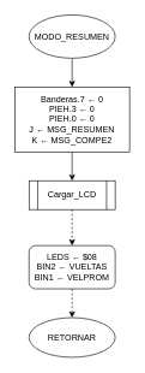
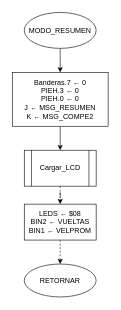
  <mxCell id="0" />
  <mxCell id="1" parent="0" />
  <mxCell id="2" value="" style="edgeStyle=orthogonalEdgeStyle;rounded=0;orthogonalLoop=1;jettySize=auto;html=1;" edge="1" parent="1" source="3" target="5"><mxGeometry relative="1" as="geometry" /></mxCell>
  <mxCell id="3" value="MODO_RESUMEN" style="ellipse;whiteSpace=wrap;html=1;" vertex="1" parent="1"><mxGeometry x="40" y="20" width="120" height="60" as="geometry" /></mxCell>
  <mxCell id="4" value="" style="edgeStyle=orthogonalEdgeStyle;rounded=0;orthogonalLoop=1;jettySize=auto;html=1;" edge="1" parent="1" source="5" target="7"><mxGeometry relative="1" as="geometry" /></mxCell>
  <mxCell id="5" value="Banderas.7 ← 0&lt;br&gt;PIEH.3 ← 0&lt;br&gt;PIEH.0 ← 0&lt;br&gt;J ← MSG_RESUMEN&lt;br&gt;K ← MSG_COMPE2" style="whiteSpace=wrap;html=1;" vertex="1" parent="1"><mxGeometry x="20" y="120" width="160" height="90" as="geometry" /></mxCell>
  <mxCell id="6" value="" style="edgeStyle=orthogonalEdgeStyle;rounded=0;orthogonalLoop=1;jettySize=auto;html=1;dashed=1;" edge="1" parent="1" source="7" target="9"><mxGeometry relative="1" as="geometry" /></mxCell>
- <mxCell id="7" value="Cargar_LCD" style="shape=process;whiteSpace=wrap;html=1;backgroundOutline=1;" vertex="1" parent="1"><mxGeometry x="40" y="250" width="120" height="40" as="geometry" /></mxCell>
+ <mxCell id="7" value="Cargar_LCD" style="shape=process;whiteSpace=wrap;html=1;backgroundOutline=1;" vertex="1" parent="1"><mxGeometry x="40" y="250" width="120" height="60" as="geometry" /></mxCell>
  <mxCell id="8" value="" style="edgeStyle=orthogonalEdgeStyle;rounded=0;orthogonalLoop=1;jettySize=auto;html=1;dashed=1;" edge="1" parent="1" source="9" target="10"><mxGeometry relative="1" as="geometry" /></mxCell>
- <mxCell id="9" value="LEDS ← $08&lt;br&gt;BIN2 ← VUELTAS&lt;br&gt;BIN1 ← VELPROM" style="whiteSpace=wrap;html=1;rounded=1;" vertex="1" parent="1"><mxGeometry x="40" y="340" width="120" height="60" as="geometry" /></mxCell>
+ <mxCell id="9" value="LEDS ← $08&lt;br&gt;BIN2 ← VUELTAS&lt;br&gt;BIN1 ← VELPROM" style="whiteSpace=wrap;html=1;" vertex="1" parent="1"><mxGeometry x="40" y="340" width="120" height="60" as="geometry" /></mxCell>
  <mxCell id="10" value="RETORNAR" style="ellipse;whiteSpace=wrap;html=1;" vertex="1" parent="1"><mxGeometry x="40" y="440" width="120" height="55" as="geometry" /></mxCell>
